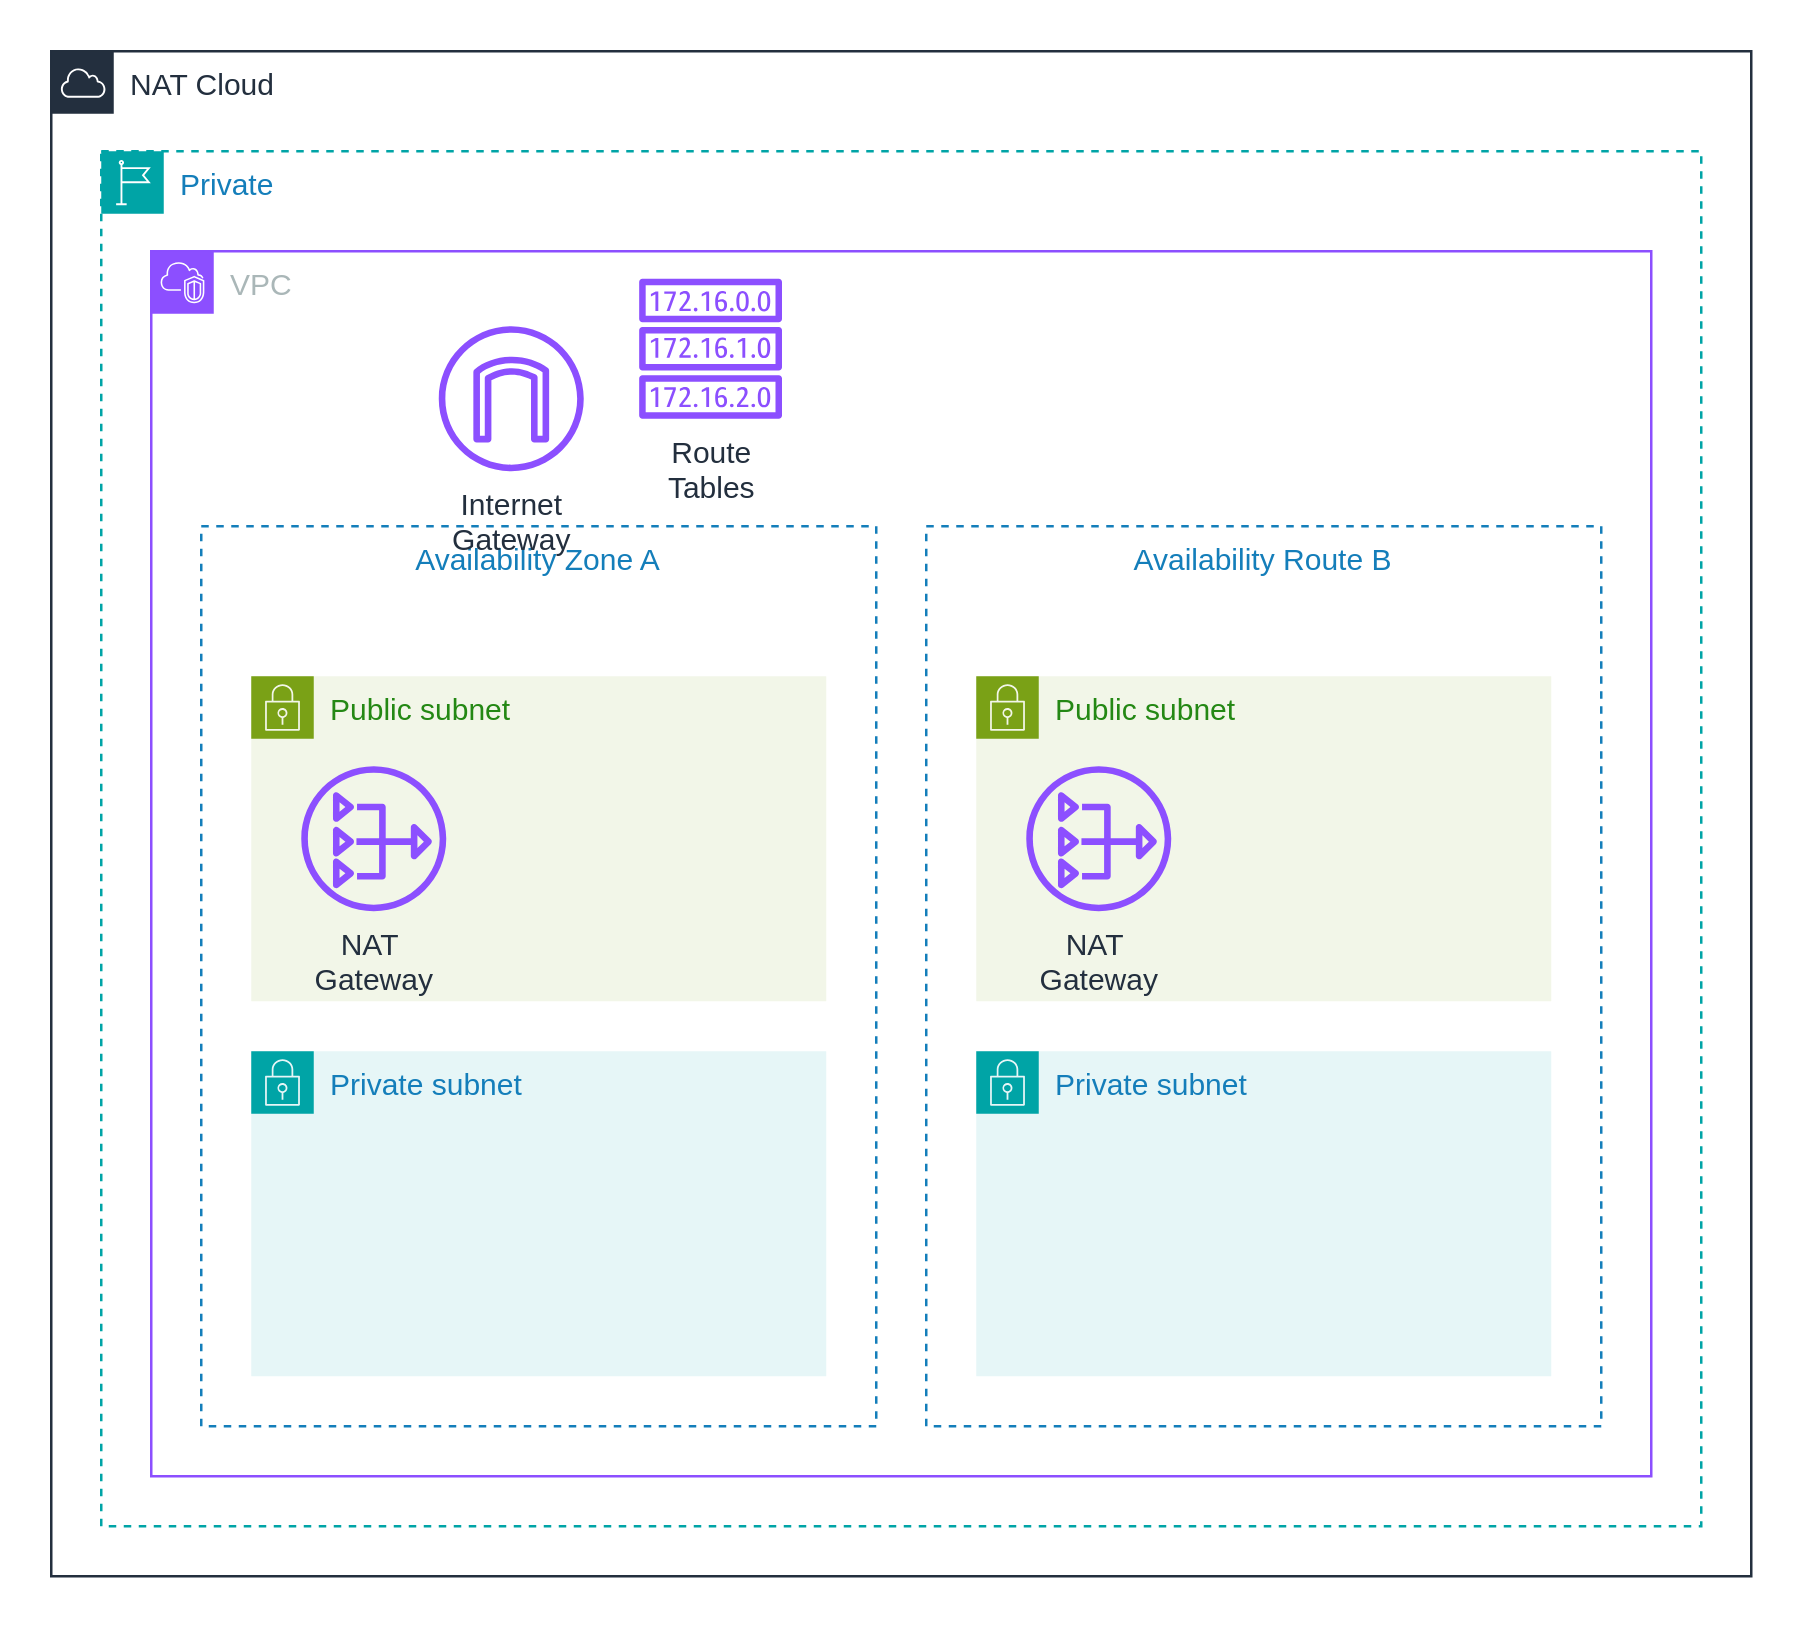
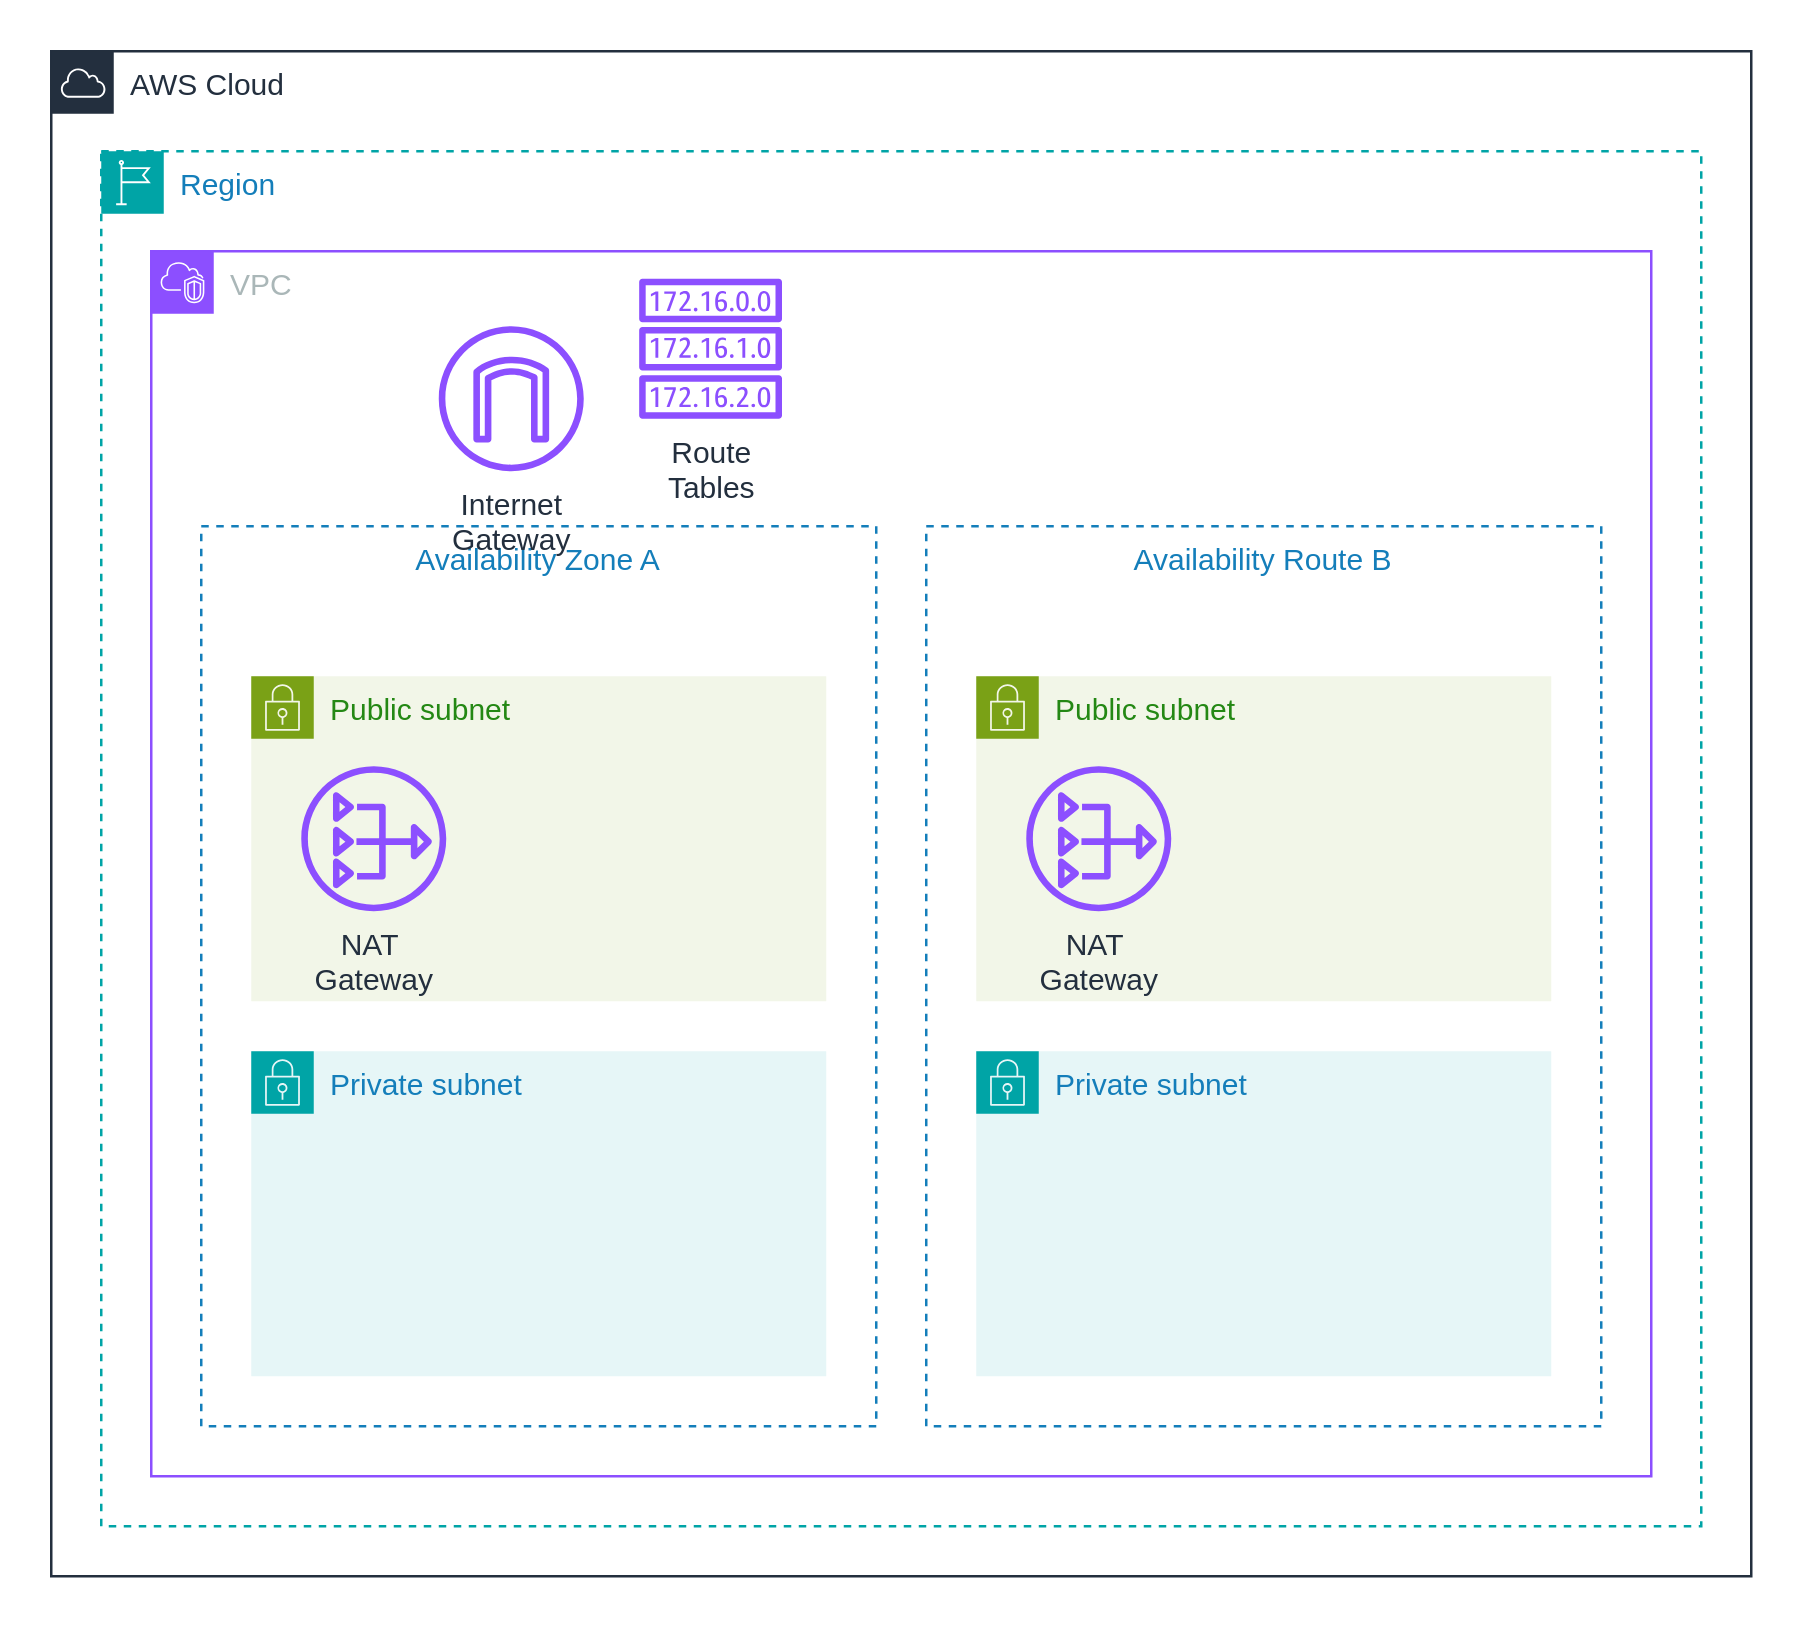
  <mxCell id="0" />
  <mxCell id="1" parent="0" />
- <mxCell id="2" value="NAT Cloud" style="points=[[0,0],[0.25,0],[0.5,0],[0.75,0],[1,0],[1,0.25],[1,0.5],[1,0.75],[1,1],[0.75,1],[0.5,1],[0.25,1],[0,1],[0,0.75],[0,0.5],[0,0.25]];outlineConnect=0;gradientColor=none;html=1;whiteSpace=wrap;fontSize=12;fontStyle=0;container=1;pointerEvents=0;collapsible=0;recursiveResize=0;shape=mxgraph.aws4.group;grIcon=mxgraph.aws4.group_aws_cloud;strokeColor=#232F3E;fillColor=none;verticalAlign=top;align=left;spacingLeft=30;fontColor=#232F3E;dashed=0;" vertex="1" parent="1"><mxGeometry x="20" y="20" width="680" height="610" as="geometry" /></mxCell>
- <mxCell id="3" value="Private" style="points=[[0,0],[0.25,0],[0.5,0],[0.75,0],[1,0],[1,0.25],[1,0.5],[1,0.75],[1,1],[0.75,1],[0.5,1],[0.25,1],[0,1],[0,0.75],[0,0.5],[0,0.25]];outlineConnect=0;gradientColor=none;html=1;whiteSpace=wrap;fontSize=12;fontStyle=0;container=1;pointerEvents=0;collapsible=0;recursiveResize=0;shape=mxgraph.aws4.group;grIcon=mxgraph.aws4.group_region;strokeColor=#00A4A6;fillColor=none;verticalAlign=top;align=left;spacingLeft=30;fontColor=#147EBA;dashed=1;" vertex="1" parent="2"><mxGeometry x="20" y="40" width="640" height="550" as="geometry" /></mxCell>
+ <mxCell id="2" value="AWS Cloud" style="points=[[0,0],[0.25,0],[0.5,0],[0.75,0],[1,0],[1,0.25],[1,0.5],[1,0.75],[1,1],[0.75,1],[0.5,1],[0.25,1],[0,1],[0,0.75],[0,0.5],[0,0.25]];outlineConnect=0;gradientColor=none;html=1;whiteSpace=wrap;fontSize=12;fontStyle=0;container=1;pointerEvents=0;collapsible=0;recursiveResize=0;shape=mxgraph.aws4.group;grIcon=mxgraph.aws4.group_aws_cloud;strokeColor=#232F3E;fillColor=none;verticalAlign=top;align=left;spacingLeft=30;fontColor=#232F3E;dashed=0;" vertex="1" parent="1"><mxGeometry x="20" y="20" width="680" height="610" as="geometry" /></mxCell>
+ <mxCell id="3" value="Region" style="points=[[0,0],[0.25,0],[0.5,0],[0.75,0],[1,0],[1,0.25],[1,0.5],[1,0.75],[1,1],[0.75,1],[0.5,1],[0.25,1],[0,1],[0,0.75],[0,0.5],[0,0.25]];outlineConnect=0;gradientColor=none;html=1;whiteSpace=wrap;fontSize=12;fontStyle=0;container=1;pointerEvents=0;collapsible=0;recursiveResize=0;shape=mxgraph.aws4.group;grIcon=mxgraph.aws4.group_region;strokeColor=#00A4A6;fillColor=none;verticalAlign=top;align=left;spacingLeft=30;fontColor=#147EBA;dashed=1;" vertex="1" parent="2"><mxGeometry x="20" y="40" width="640" height="550" as="geometry" /></mxCell>
  <mxCell id="4" value="VPC" style="points=[[0,0],[0.25,0],[0.5,0],[0.75,0],[1,0],[1,0.25],[1,0.5],[1,0.75],[1,1],[0.75,1],[0.5,1],[0.25,1],[0,1],[0,0.75],[0,0.5],[0,0.25]];outlineConnect=0;gradientColor=none;html=1;whiteSpace=wrap;fontSize=12;fontStyle=0;container=1;pointerEvents=0;collapsible=0;recursiveResize=0;shape=mxgraph.aws4.group;grIcon=mxgraph.aws4.group_vpc2;strokeColor=#8C4FFF;fillColor=none;verticalAlign=top;align=left;spacingLeft=30;fontColor=#AAB7B8;dashed=0;" vertex="1" parent="3"><mxGeometry x="20" y="40" width="600" height="490" as="geometry" /></mxCell>
  <mxCell id="5" value="Availability Route B" style="fillColor=none;strokeColor=#147EBA;dashed=1;verticalAlign=top;fontStyle=0;fontColor=#147EBA;whiteSpace=wrap;html=1;" vertex="1" parent="4"><mxGeometry x="310" y="110" width="270" height="360" as="geometry" /></mxCell>
  <mxCell id="6" value="Availability Zone A" style="fillColor=none;strokeColor=#147EBA;dashed=1;verticalAlign=top;fontStyle=0;fontColor=#147EBA;whiteSpace=wrap;html=1;" vertex="1" parent="4"><mxGeometry x="20" y="110" width="270" height="360" as="geometry" /></mxCell>
  <mxCell id="7" value="Private subnet" style="points=[[0,0],[0.25,0],[0.5,0],[0.75,0],[1,0],[1,0.25],[1,0.5],[1,0.75],[1,1],[0.75,1],[0.5,1],[0.25,1],[0,1],[0,0.75],[0,0.5],[0,0.25]];outlineConnect=0;gradientColor=none;html=1;whiteSpace=wrap;fontSize=12;fontStyle=0;container=1;pointerEvents=0;collapsible=0;recursiveResize=0;shape=mxgraph.aws4.group;grIcon=mxgraph.aws4.group_security_group;grStroke=0;strokeColor=#00A4A6;fillColor=#E6F6F7;verticalAlign=top;align=left;spacingLeft=30;fontColor=#147EBA;dashed=0;" vertex="1" parent="4"><mxGeometry x="40" y="320" width="230" height="130" as="geometry" /></mxCell>
  <mxCell id="8" value="Private subnet" style="points=[[0,0],[0.25,0],[0.5,0],[0.75,0],[1,0],[1,0.25],[1,0.5],[1,0.75],[1,1],[0.75,1],[0.5,1],[0.25,1],[0,1],[0,0.75],[0,0.5],[0,0.25]];outlineConnect=0;gradientColor=none;html=1;whiteSpace=wrap;fontSize=12;fontStyle=0;container=1;pointerEvents=0;collapsible=0;recursiveResize=0;shape=mxgraph.aws4.group;grIcon=mxgraph.aws4.group_security_group;grStroke=0;strokeColor=#00A4A6;fillColor=#E6F6F7;verticalAlign=top;align=left;spacingLeft=30;fontColor=#147EBA;dashed=0;" vertex="1" parent="4"><mxGeometry x="330" y="320" width="230" height="130" as="geometry" /></mxCell>
  <mxCell id="9" value="Public subnet" style="points=[[0,0],[0.25,0],[0.5,0],[0.75,0],[1,0],[1,0.25],[1,0.5],[1,0.75],[1,1],[0.75,1],[0.5,1],[0.25,1],[0,1],[0,0.75],[0,0.5],[0,0.25]];outlineConnect=0;gradientColor=none;html=1;whiteSpace=wrap;fontSize=12;fontStyle=0;container=1;pointerEvents=0;collapsible=0;recursiveResize=0;shape=mxgraph.aws4.group;grIcon=mxgraph.aws4.group_security_group;grStroke=0;strokeColor=#7AA116;fillColor=#F2F6E8;verticalAlign=top;align=left;spacingLeft=30;fontColor=#248814;dashed=0;" vertex="1" parent="4"><mxGeometry x="40" y="170" width="230" height="130" as="geometry" /></mxCell>
  <mxCell id="10" value="&lt;div&gt;NAT&amp;nbsp;&lt;/div&gt;&lt;div&gt;Gateway&lt;/div&gt;" style="sketch=0;outlineConnect=0;fontColor=#232F3E;gradientColor=none;fillColor=#8C4FFF;strokeColor=none;dashed=0;verticalLabelPosition=bottom;verticalAlign=top;align=center;html=1;fontSize=12;fontStyle=0;aspect=fixed;pointerEvents=1;shape=mxgraph.aws4.nat_gateway;" vertex="1" parent="9"><mxGeometry x="20" y="36" width="58" height="58" as="geometry" /></mxCell>
  <mxCell id="11" value="Public subnet" style="points=[[0,0],[0.25,0],[0.5,0],[0.75,0],[1,0],[1,0.25],[1,0.5],[1,0.75],[1,1],[0.75,1],[0.5,1],[0.25,1],[0,1],[0,0.75],[0,0.5],[0,0.25]];outlineConnect=0;gradientColor=none;html=1;whiteSpace=wrap;fontSize=12;fontStyle=0;container=1;pointerEvents=0;collapsible=0;recursiveResize=0;shape=mxgraph.aws4.group;grIcon=mxgraph.aws4.group_security_group;grStroke=0;strokeColor=#7AA116;fillColor=#F2F6E8;verticalAlign=top;align=left;spacingLeft=30;fontColor=#248814;dashed=0;" vertex="1" parent="4"><mxGeometry x="330" y="170" width="230" height="130" as="geometry" /></mxCell>
  <mxCell id="12" value="&lt;div&gt;NAT&amp;nbsp;&lt;/div&gt;&lt;div&gt;Gateway&lt;/div&gt;" style="sketch=0;outlineConnect=0;fontColor=#232F3E;gradientColor=none;fillColor=#8C4FFF;strokeColor=none;dashed=0;verticalLabelPosition=bottom;verticalAlign=top;align=center;html=1;fontSize=12;fontStyle=0;aspect=fixed;pointerEvents=1;shape=mxgraph.aws4.nat_gateway;" vertex="1" parent="11"><mxGeometry x="20" y="36" width="58" height="58" as="geometry" /></mxCell>
  <mxCell id="13" value="&lt;div&gt;Internet&lt;/div&gt;&lt;div&gt;Gateway&lt;/div&gt;" style="sketch=0;outlineConnect=0;fontColor=#232F3E;gradientColor=none;fillColor=#8C4FFF;strokeColor=none;dashed=0;verticalLabelPosition=bottom;verticalAlign=top;align=center;html=1;fontSize=12;fontStyle=0;aspect=fixed;pointerEvents=1;shape=mxgraph.aws4.internet_gateway;" vertex="1" parent="4"><mxGeometry x="115" y="30" width="58" height="58" as="geometry" /></mxCell>
  <mxCell id="14" value="&lt;div&gt;Route&lt;/div&gt;&lt;div&gt;Tables&lt;/div&gt;" style="sketch=0;outlineConnect=0;fontColor=#232F3E;gradientColor=none;fillColor=#8C4FFF;strokeColor=none;dashed=0;verticalLabelPosition=bottom;verticalAlign=top;align=center;html=1;fontSize=12;fontStyle=0;aspect=fixed;pointerEvents=1;shape=mxgraph.aws4.route_table;" vertex="1" parent="4"><mxGeometry x="195" y="11" width="57.47" height="56" as="geometry" /></mxCell>
